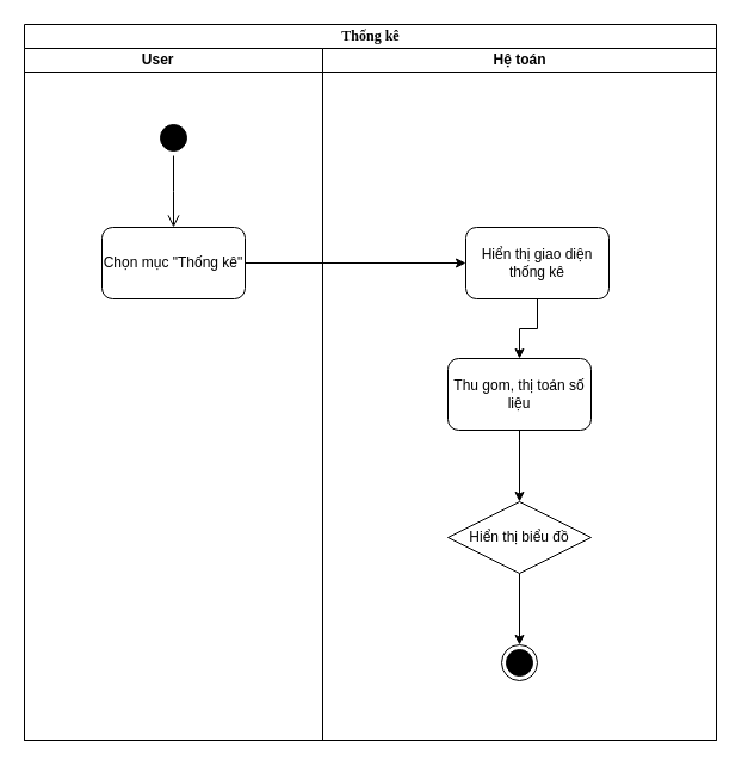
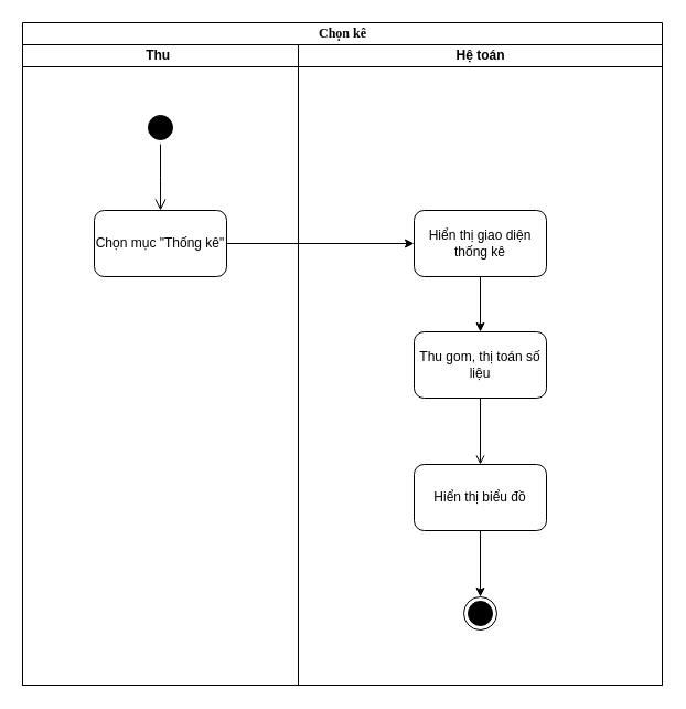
  <mxCell id="0" />
  <mxCell id="1" parent="0" />
- <mxCell id="2" value="Thống kê" style="swimlane;html=1;childLayout=stackLayout;startSize=20;rounded=0;shadow=0;comic=0;labelBackgroundColor=none;strokeWidth=1;fontFamily=Verdana;fontSize=12;align=center;" parent="1" vertex="1"><mxGeometry x="20" y="20" width="580" height="600" as="geometry" /></mxCell>
- <mxCell id="3" value="User&lt;span style=&quot;white-space: pre;&quot;&gt;&#09;&lt;/span&gt;" style="swimlane;html=1;startSize=20;" parent="2" vertex="1"><mxGeometry y="20" width="250" height="580" as="geometry" /></mxCell>
+ <mxCell id="2" value="Chọn kê" style="swimlane;html=1;childLayout=stackLayout;startSize=20;rounded=0;shadow=0;comic=0;labelBackgroundColor=none;strokeWidth=1;fontFamily=Verdana;fontSize=12;align=center;" parent="1" vertex="1"><mxGeometry x="20" y="20" width="580" height="600" as="geometry" /></mxCell>
+ <mxCell id="3" value="Thu&lt;span style=&quot;white-space: pre;&quot;&gt;&#09;&lt;/span&gt;" style="swimlane;html=1;startSize=20;" parent="2" vertex="1"><mxGeometry y="20" width="250" height="580" as="geometry" /></mxCell>
  <mxCell id="4" value="" style="ellipse;html=1;shape=startState;fillColor=#000000;strokeColor=#000000;" vertex="1" parent="3"><mxGeometry x="110" y="60" width="30" height="30" as="geometry" /></mxCell>
  <mxCell id="5" value="" style="edgeStyle=orthogonalEdgeStyle;html=1;verticalAlign=bottom;endArrow=open;endSize=8;strokeColor=#000000;rounded=0;" edge="1" source="4" parent="3"><mxGeometry relative="1" as="geometry"><mxPoint x="125" y="150" as="targetPoint" /></mxGeometry></mxCell>
  <mxCell id="6" value="Chọn mục &quot;Thống kê&quot;" style="rounded=1;whiteSpace=wrap;html=1;strokeColor=#000000;" vertex="1" parent="3"><mxGeometry x="65" y="150" width="120" height="60" as="geometry" /></mxCell>
  <mxCell id="7" value="Hệ toán" style="swimlane;html=1;startSize=20;" parent="2" vertex="1"><mxGeometry x="250" y="20" width="330" height="580" as="geometry" /></mxCell>
  <mxCell id="8" style="edgeStyle=orthogonalEdgeStyle;rounded=0;orthogonalLoop=1;jettySize=auto;html=1;entryX=0.5;entryY=0;entryDx=0;entryDy=0;strokeColor=#000000;" edge="1" parent="7" source="9" target="11"><mxGeometry relative="1" as="geometry" /></mxCell>
- <mxCell id="9" value="Hiển thị giao diện thống kê" style="rounded=1;whiteSpace=wrap;html=1;strokeColor=#000000;" vertex="1" parent="7"><mxGeometry x="120" y="150" width="120" height="60" as="geometry" /></mxCell>
- <mxCell id="10" style="edgeStyle=orthogonalEdgeStyle;rounded=0;orthogonalLoop=1;jettySize=auto;html=1;entryX=0.5;entryY=0;entryDx=0;entryDy=0;strokeColor=#000000;" edge="1" parent="7" source="11" target="13"><mxGeometry relative="1" as="geometry" /></mxCell>
+ <mxCell id="9" value="Hiển thị giao diện thống kê" style="rounded=1;whiteSpace=wrap;html=1;strokeColor=#000000;" vertex="1" parent="7"><mxGeometry x="105" y="150" width="120" height="60" as="geometry" /></mxCell>
+ <mxCell id="10" style="edgeStyle=orthogonalEdgeStyle;rounded=0;orthogonalLoop=1;jettySize=auto;html=1;entryX=0.5;entryY=0;entryDx=0;entryDy=0;strokeColor=#000000;endArrow=open;" edge="1" parent="7" source="11" target="13"><mxGeometry relative="1" as="geometry" /></mxCell>
  <mxCell id="11" value="Thu gom, thị toán số liệu" style="rounded=1;whiteSpace=wrap;html=1;strokeColor=#000000;" vertex="1" parent="7"><mxGeometry x="105" y="260" width="120" height="60" as="geometry" /></mxCell>
  <mxCell id="12" style="edgeStyle=orthogonalEdgeStyle;rounded=0;orthogonalLoop=1;jettySize=auto;html=1;entryX=0.5;entryY=0;entryDx=0;entryDy=0;strokeColor=#000000;" edge="1" parent="7" source="13" target="14"><mxGeometry relative="1" as="geometry" /></mxCell>
- <mxCell id="13" value="Hiển thị biểu đồ" style="rhombus;whiteSpace=wrap;html=1;strokeColor=#000000;" vertex="1" parent="7"><mxGeometry x="105" y="380" width="120" height="60" as="geometry" /></mxCell>
+ <mxCell id="13" value="Hiển thị biểu đồ" style="rounded=1;whiteSpace=wrap;html=1;strokeColor=#000000;" vertex="1" parent="7"><mxGeometry x="105" y="380" width="120" height="60" as="geometry" /></mxCell>
  <mxCell id="14" value="" style="ellipse;html=1;shape=endState;fillColor=#000000;strokeColor=#000000;" vertex="1" parent="7"><mxGeometry x="150" y="500" width="30" height="30" as="geometry" /></mxCell>
  <mxCell id="15" style="edgeStyle=orthogonalEdgeStyle;rounded=0;orthogonalLoop=1;jettySize=auto;html=1;entryX=0;entryY=0.5;entryDx=0;entryDy=0;strokeColor=#000000;" edge="1" parent="2" source="6" target="9"><mxGeometry relative="1" as="geometry" /></mxCell>
